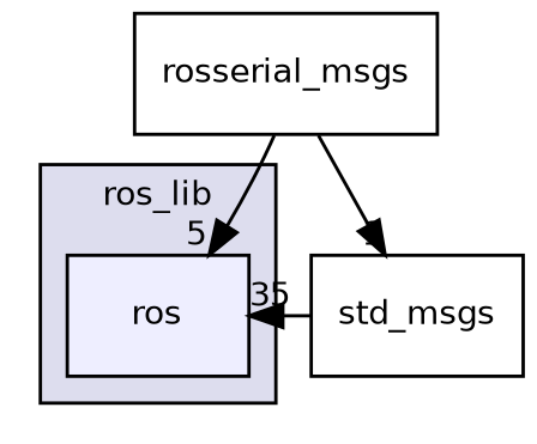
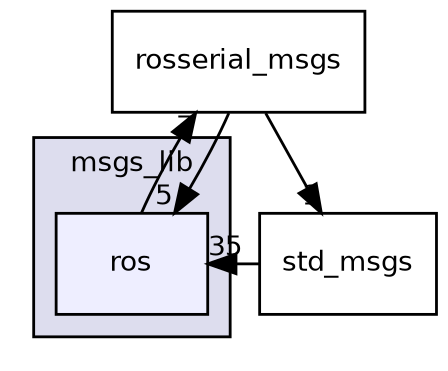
  digraph {
    compound=true
    node [fontname=Helvetica fontsize=10 shape=box]
    edge [labeldistance=1.5 labelfontname=Helvetica labelfontsize=10]
    n1 [fillcolor="#eeeeff" label=ros pencolor=black style=filled]
    n2 [label=rosserial_msgs]
    n3 [label=std_msgs]
    subgraph cluster_1 {
      bgcolor="#ddddee"
      fontname=Helvetica
      fontsize=10
-     label=ros_lib
+     label=msgs_lib
      pencolor=black
      n1
    }
+   n1 -> n2 [headlabel=7]
    n2 -> n1 [headlabel=5]
    n2 -> n3 [headlabel=1]
    n3 -> n1 [headlabel=35]
  }
